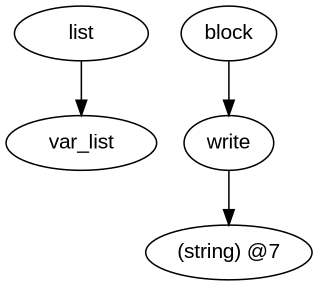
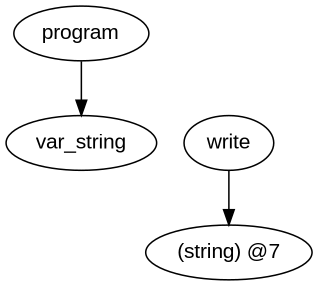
  digraph {
    fontname="Liberation Sans"
    ordering=out
    node [fontname="Liberation Sans"]
    edge [fontname="Liberation Sans"]
-   n1 [label=list]
-   n2 [label=var_list]
-   n3 [label=block]
+   n1 [label=program]
+   n2 [label=var_string]
    n4 [label=write]
    n5 [label="(string) @7"]
    n1 -> n2
-   n3 -> n4
    n4 -> n5
  }
